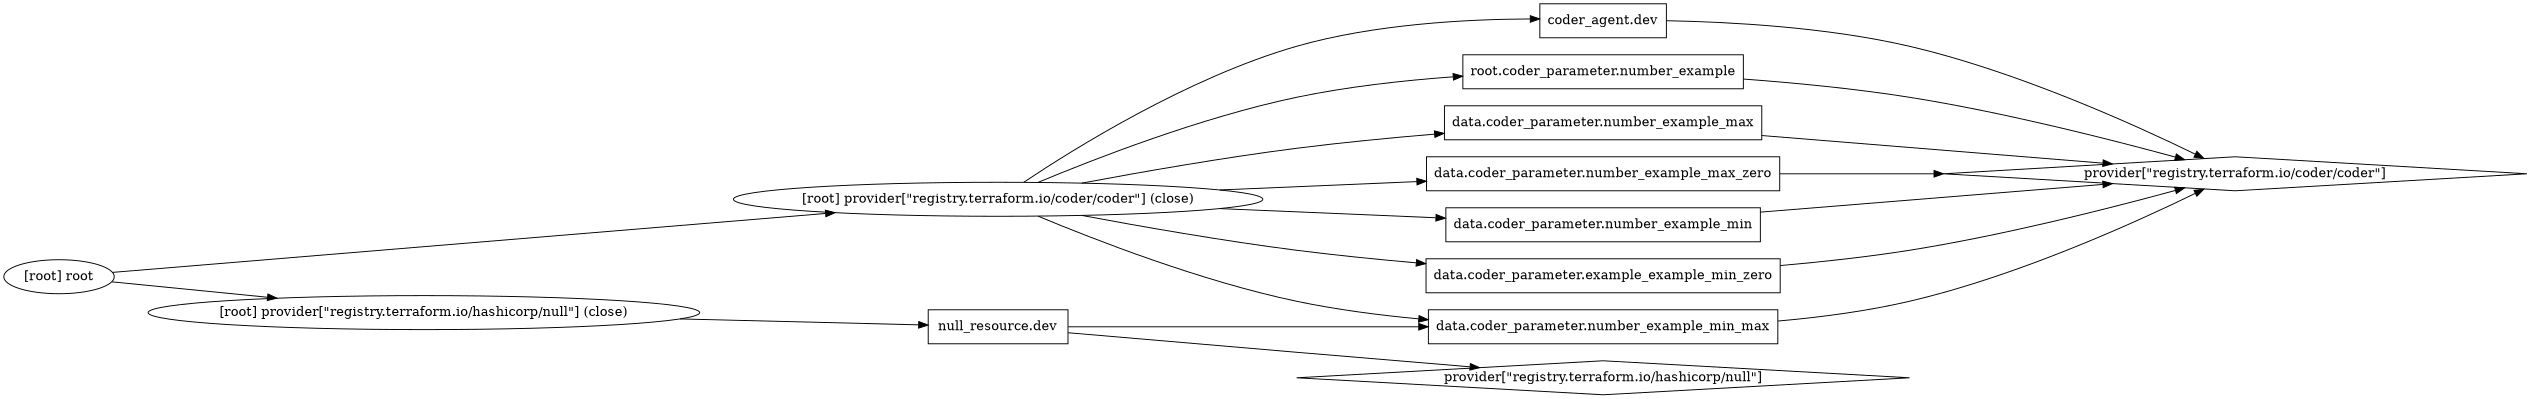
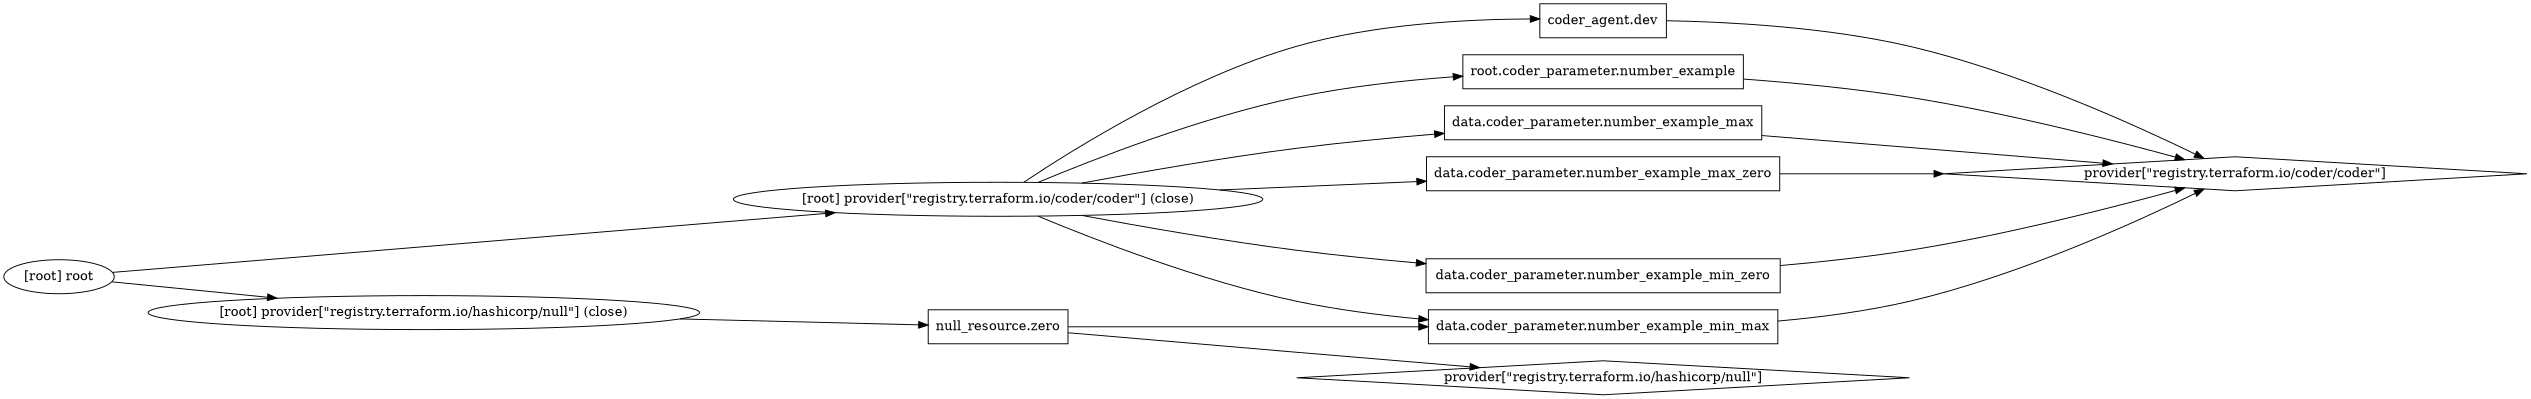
  digraph {
    compound=true
    newrank=true
    rankdir=LR
    node [shape=box]
    n1 [label="coder_agent.dev"]
    n2 [label="provider[\"registry.terraform.io/coder/coder\"]" shape=diamond]
    n3 [label="root.coder_parameter.number_example"]
    n4 [label="data.coder_parameter.number_example_max"]
    n5 [label="data.coder_parameter.number_example_max_zero"]
-   n6 [label="data.coder_parameter.number_example_min"]
    n7 [label="data.coder_parameter.number_example_min_max"]
-   n8 [label="data.coder_parameter.example_example_min_zero"]
-   n9 [label="null_resource.dev"]
+   n8 [label="data.coder_parameter.number_example_min_zero"]
+   n9 [label="null_resource.zero"]
    n10 [label="provider[\"registry.terraform.io/hashicorp/null\"]" shape=diamond]
    "[root] provider[\"registry.terraform.io/coder/coder\"] (close)" [shape=""]
    "[root] provider[\"registry.terraform.io/hashicorp/null\"] (close)" [shape=""]
    "[root] root" [shape=""]
    subgraph sub_1 {
      n1
      n2
      n3
      n4
      n5
-     n6
      n7
      n8
      n9
      n10
      "[root] provider[\"registry.terraform.io/coder/coder\"] (close)"
      "[root] provider[\"registry.terraform.io/hashicorp/null\"] (close)"
      "[root] root"
    }
    n1 -> n2
    n3 -> n2
    n4 -> n2
    n5 -> n2
-   n6 -> n2
    n7 -> n2
    n8 -> n2
    n9 -> n7
    n9 -> n10
    "[root] provider[\"registry.terraform.io/coder/coder\"] (close)" -> n1
    "[root] provider[\"registry.terraform.io/coder/coder\"] (close)" -> n3
    "[root] provider[\"registry.terraform.io/coder/coder\"] (close)" -> n4
    "[root] provider[\"registry.terraform.io/coder/coder\"] (close)" -> n5
-   "[root] provider[\"registry.terraform.io/coder/coder\"] (close)" -> n6
    "[root] provider[\"registry.terraform.io/coder/coder\"] (close)" -> n7
    "[root] provider[\"registry.terraform.io/coder/coder\"] (close)" -> n8
    "[root] provider[\"registry.terraform.io/hashicorp/null\"] (close)" -> n9
    "[root] root" -> "[root] provider[\"registry.terraform.io/coder/coder\"] (close)"
    "[root] root" -> "[root] provider[\"registry.terraform.io/hashicorp/null\"] (close)"
  }
